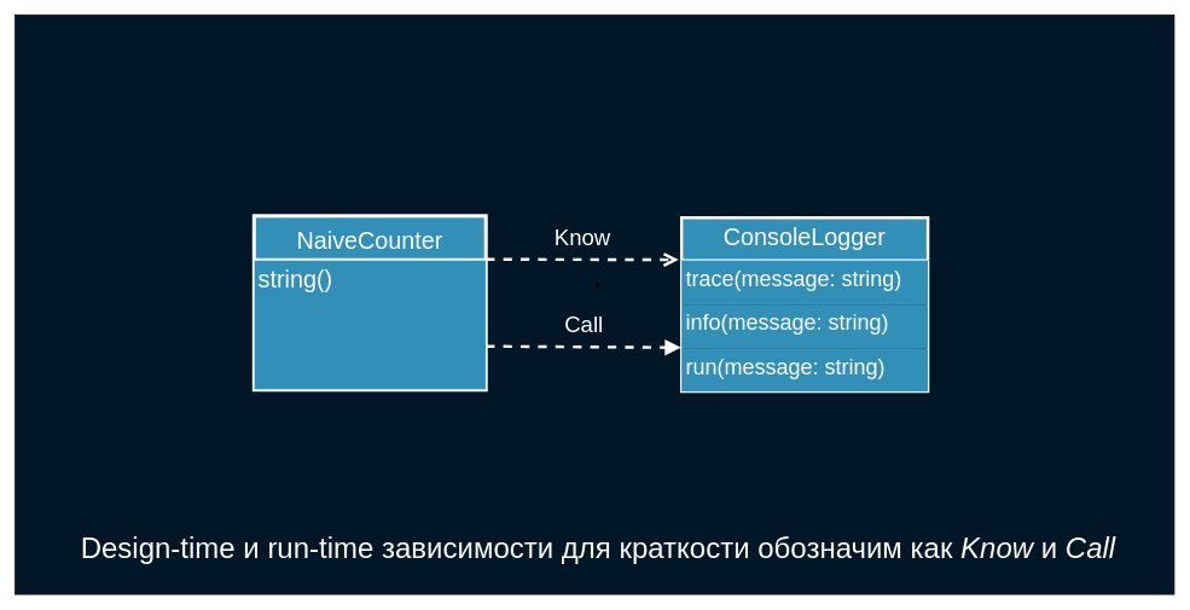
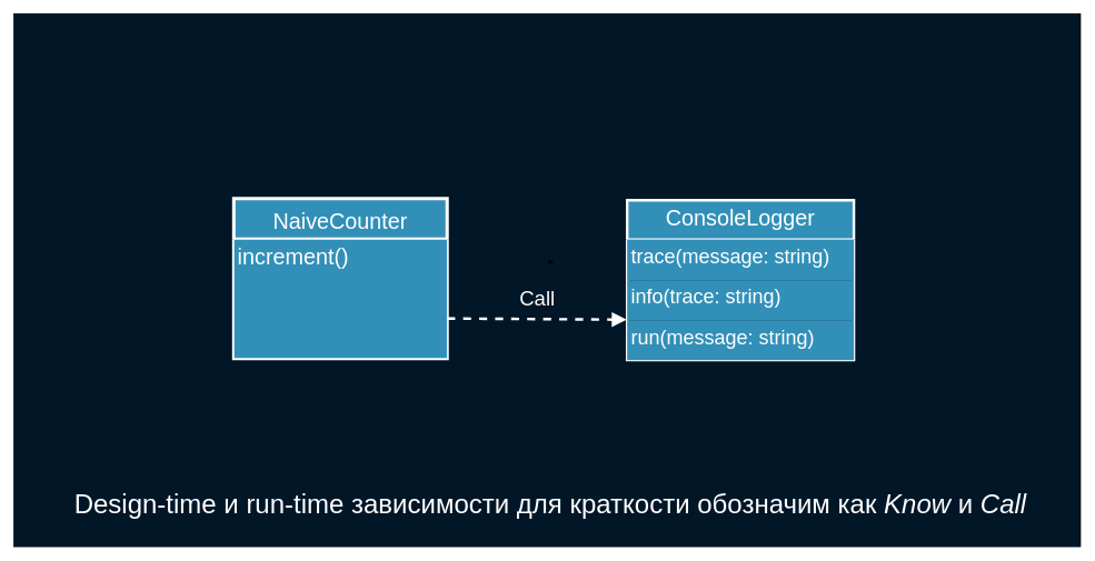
  <mxCell id="0" />
  <mxCell id="1" parent="0" />
  <mxCell id="2" value="" style="rounded=0;whiteSpace=wrap;html=1;fillColor=#011627;fontSize=30;fontColor=#FFFFFF;strokeColor=#000000;" parent="1" vertex="1"><mxGeometry x="20" y="20" width="1600" height="800" as="geometry" /></mxCell>
- <mxCell id="3" value="Know" style="endArrow=open;endSize=12;dashed=1;html=1;fontSize=31;fontColor=#FFFFFF;strokeColor=#FFFFFF;entryX=-0.012;entryY=-0.014;entryDx=0;entryDy=0;strokeWidth=4;labelBackgroundColor=none;rounded=0;exitX=1;exitY=0.25;exitDx=0;exitDy=0;entryPerimeter=0;" parent="1" source="4" target="10" edge="1"><mxGeometry y="30" width="160" relative="1" as="geometry"><mxPoint x="670" y="370" as="sourcePoint" /><mxPoint x="970" y="358.75" as="targetPoint" /><Array as="points" /><mxPoint as="offset" /></mxGeometry></mxCell>
  <mxCell id="4" value="NaiveCounter" style="swimlane;fontStyle=0;childLayout=stackLayout;horizontal=1;startSize=61;fillColor=#3290B8;horizontalStack=0;resizeParent=1;resizeParentMax=0;resizeLast=0;collapsible=1;marginBottom=0;strokeColor=#FFFFFF;strokeWidth=5;fontSize=33;fontColor=#FFFFFF;" parent="1" vertex="1"><mxGeometry x="350" y="297.5" width="320" height="240" as="geometry" /></mxCell>
- <mxCell id="5" value="string()" style="text;strokeColor=#FFFFFF;fillColor=#3290B8;align=left;verticalAlign=top;spacingLeft=4;spacingRight=4;overflow=hidden;rotatable=0;points=[[0,0.5],[1,0.5]];portConstraint=eastwest;strokeWidth=1;fontSize=33;fontColor=#FFFFFF;" parent="4" vertex="1"><mxGeometry y="61" width="320" height="179" as="geometry" /></mxCell>
+ <mxCell id="5" value="increment()" style="text;strokeColor=#FFFFFF;fillColor=#3290B8;align=left;verticalAlign=top;spacingLeft=4;spacingRight=4;overflow=hidden;rotatable=0;points=[[0,0.5],[1,0.5]];portConstraint=eastwest;strokeWidth=1;fontSize=33;fontColor=#FFFFFF;" parent="4" vertex="1"><mxGeometry y="61" width="320" height="179" as="geometry" /></mxCell>
  <mxCell id="6" style="edgeStyle=orthogonalEdgeStyle;rounded=0;orthogonalLoop=1;jettySize=auto;html=1;exitX=0.5;exitY=1;exitDx=0;exitDy=0;entryX=0.553;entryY=0.974;entryDx=0;entryDy=0;entryPerimeter=0;fontSize=33;fontColor=#FFFFFF;" parent="1" edge="1"><mxGeometry relative="1" as="geometry"><mxPoint x="820" y="393" as="sourcePoint" /><mxPoint x="830.07" y="392.48" as="targetPoint" /></mxGeometry></mxCell>
  <mxCell id="7" value="Call" style="endArrow=block;endSize=12;dashed=1;html=1;fontSize=31;fontColor=#FFFFFF;strokeColor=#FFFFFF;entryX=-0.002;entryY=0.972;entryDx=0;entryDy=0;strokeWidth=4;labelBackgroundColor=none;rounded=0;exitX=1;exitY=0.75;exitDx=0;exitDy=0;entryPerimeter=0;" parent="1" source="4" target="11" edge="1"><mxGeometry y="30" width="160" relative="1" as="geometry"><mxPoint x="670" y="502.5" as="sourcePoint" /><mxPoint x="970" y="481.25" as="targetPoint" /><Array as="points" /><mxPoint as="offset" /></mxGeometry></mxCell>
  <mxCell id="8" value="Design-time и run-time зависимости для краткости обозначим как &lt;i&gt;Know&lt;/i&gt; и &lt;i&gt;Call&lt;/i&gt;" style="text;html=1;strokeColor=none;fillColor=none;align=center;verticalAlign=middle;whiteSpace=wrap;rounded=0;fontSize=40;fontColor=#FFFFFF;" parent="1" vertex="1"><mxGeometry x="40" y="720" width="1570" height="70" as="geometry" /></mxCell>
  <mxCell id="9" value="ConsoleLogger" style="swimlane;fontStyle=0;align=center;verticalAlign=top;childLayout=stackLayout;horizontal=1;startSize=59;horizontalStack=0;resizeParent=1;resizeParentMax=0;resizeLast=0;collapsible=1;marginBottom=0;strokeColor=#FFFFFF;strokeWidth=4;fillColor=#3290B8;fontSize=33;fontColor=#FFFFFF;labelBackgroundColor=none;" vertex="1" parent="1"><mxGeometry x="940" y="300" width="340" height="240" as="geometry" /></mxCell>
  <mxCell id="10" value="trace(message: string)" style="text;strokeColor=none;fillColor=#3290B8;align=left;verticalAlign=top;spacingLeft=4;spacingRight=4;overflow=hidden;rotatable=0;points=[[0,0.5],[1,0.5]];portConstraint=eastwest;fontColor=#FFFFFF;fontSize=30;labelBackgroundColor=none;" vertex="1" parent="9"><mxGeometry y="59" width="340" height="61" as="geometry" /></mxCell>
- <mxCell id="11" value="info(message: string)" style="text;strokeColor=none;fillColor=#3290B8;align=left;verticalAlign=top;spacingLeft=4;spacingRight=4;overflow=hidden;rotatable=0;points=[[0,0.5],[1,0.5]];portConstraint=eastwest;fontColor=#FFFFFF;fontSize=30;labelBackgroundColor=none;" vertex="1" parent="9"><mxGeometry y="120" width="340" height="61" as="geometry" /></mxCell>
+ <mxCell id="11" value="info(trace: string)" style="text;strokeColor=none;fillColor=#3290B8;align=left;verticalAlign=top;spacingLeft=4;spacingRight=4;overflow=hidden;rotatable=0;points=[[0,0.5],[1,0.5]];portConstraint=eastwest;fontColor=#FFFFFF;fontSize=30;labelBackgroundColor=none;" vertex="1" parent="9"><mxGeometry y="120" width="340" height="61" as="geometry" /></mxCell>
  <mxCell id="12" value="run(message: string)" style="text;strokeColor=none;fillColor=#3290B8;align=left;verticalAlign=top;spacingLeft=4;spacingRight=4;overflow=hidden;rotatable=0;points=[[0,0.5],[1,0.5]];portConstraint=eastwest;fontColor=#FFFFFF;fontSize=30;labelBackgroundColor=none;" vertex="1" parent="9"><mxGeometry y="181" width="340" height="59" as="geometry" /></mxCell>
